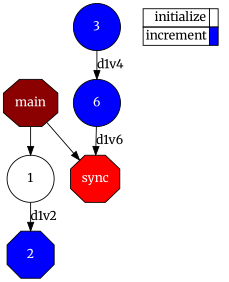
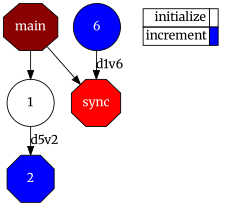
  digraph {
    compound=true
    fontname=Merriweather
    labeljust=l
    newrank=true
    rankdir=TB
    node [fillcolor="#0000ff" fontcolor="#ffffff" fontname=Merriweather shape=octagon style=filled]
    edge [fontname=Merriweather]
    n1 [fillcolor="#8B0000" fontcolor="#FFFFFF" height=0.75 label=main]
    1 [fillcolor="#ffffff" fontcolor="#000000" height=0.75 shape=circle]
    n3 [fillcolor="#ff0000" fontcolor="#FFFFFF" height=0.75 label=sync]
    2 [height=0.75]
-   3 [height=0.75 shape=circle]
    n6 [height=0.75 label=6 shape=circle]
    n7 [height=0.75 label=<       <table border="0" cellpadding="2" cellspacing="0" cellborder="1"> <tr> <td align="right">initialize</td> <td bgcolor="#ffffff">&nbsp;</td> </tr> <tr> <td align="right">increment</td> <td bgcolor="#0000ff">&nbsp;</td> </tr>       </table>     > shape=plaintext fillcolor="" fontcolor="" style=""]
    subgraph sub_1 {
      ranksep=0.20
      n1
      1
      n3
      2
-     3
      n6
    }
    subgraph sub_2 {
      label=Legend
      rank=sink
      ranksep=0.20
      n7
    }
    n1 -> 1
    n1 -> n3
-   1 -> 2 [label=d1v2]
-   3 -> n6 [label=d1v4]
+   1 -> 2 [label=d5v2]
    n6 -> n3 [label=d1v6]
  }
